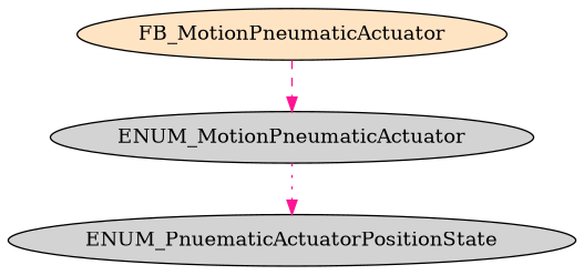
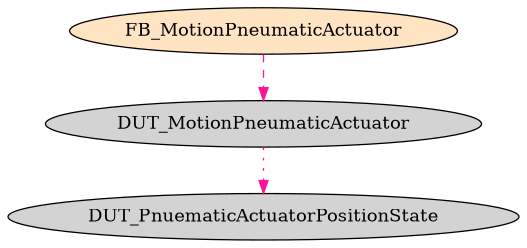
  digraph {
    node [style=filled]
    edge [color=deeppink]
    FB_MotionPneumaticActuator [fillcolor=bisque]
-   DUT_MotionPneumaticActuator [label=ENUM_MotionPneumaticActuator]
-   ENUM_PnuematicActuatorPositionState
+   DUT_MotionPneumaticActuator
+   ENUM_PnuematicActuatorPositionState [label=DUT_PnuematicActuatorPositionState]
    FB_MotionPneumaticActuator -> DUT_MotionPneumaticActuator [style=dashed]
    DUT_MotionPneumaticActuator -> ENUM_PnuematicActuatorPositionState [style=dotted]
  }
